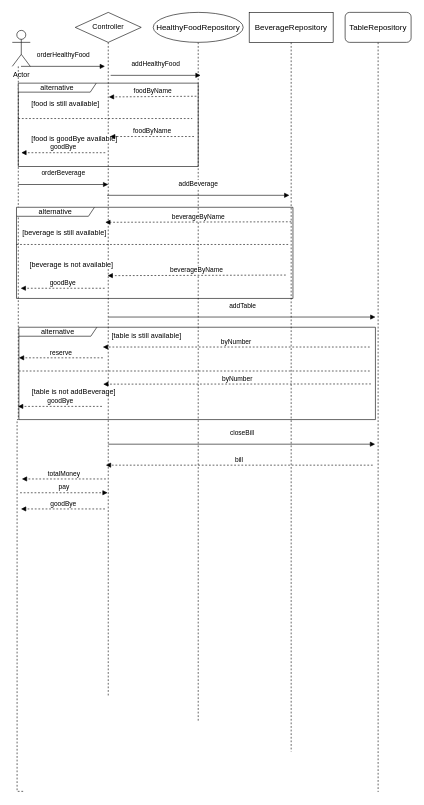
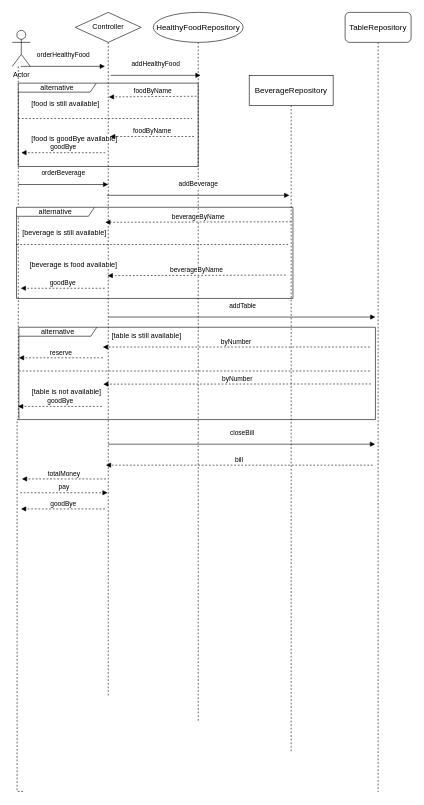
  <mxCell id="0" />
  <mxCell id="1" parent="0" />
  <mxCell id="2" style="edgeStyle=orthogonalEdgeStyle;rounded=0;orthogonalLoop=1;jettySize=auto;html=1;dashed=1;endArrow=none;endFill=0;" parent="1" source="3" edge="1"><mxGeometry relative="1" as="geometry"><mxPoint x="180" y="1160" as="targetPoint" /></mxGeometry></mxCell>
  <mxCell id="3" value="Controller" style="rhombus;html=1;whiteSpace=wrap;" parent="1" vertex="1"><mxGeometry x="125" y="20" width="110" height="50" as="geometry" /></mxCell>
  <mxCell id="4" style="edgeStyle=orthogonalEdgeStyle;rounded=0;orthogonalLoop=1;jettySize=auto;html=1;endArrow=none;endFill=0;dashed=1;" parent="1" source="5" edge="1"><mxGeometry relative="1" as="geometry"><mxPoint x="40" y="1318.889" as="targetPoint" /><Array as="points"><mxPoint x="30" y="699" /><mxPoint x="28" y="699" /><mxPoint x="28" y="1319" /></Array></mxGeometry></mxCell>
  <mxCell id="5" value="Actor" style="shape=umlActor;verticalLabelPosition=bottom;verticalAlign=top;html=1;" parent="1" vertex="1"><mxGeometry x="20" y="50" width="30" height="60" as="geometry" /></mxCell>
  <mxCell id="6" style="edgeStyle=orthogonalEdgeStyle;rounded=0;orthogonalLoop=1;jettySize=auto;html=1;dashed=1;endArrow=none;endFill=0;" parent="1" source="7" edge="1"><mxGeometry relative="1" as="geometry"><mxPoint x="330" y="1201" as="targetPoint" /></mxGeometry></mxCell>
  <mxCell id="7" value="&lt;span data-lucid-content=&quot;{&amp;quot;t&amp;quot;:&amp;quot;HealthFoodRepository&amp;quot;,&amp;quot;m&amp;quot;:[{&amp;quot;s&amp;quot;:0,&amp;quot;n&amp;quot;:&amp;quot;a&amp;quot;,&amp;quot;v&amp;quot;:&amp;quot;center&amp;quot;},{&amp;quot;s&amp;quot;:0,&amp;quot;n&amp;quot;:&amp;quot;fc&amp;quot;,&amp;quot;v&amp;quot;:&amp;quot;Regular&amp;quot;,&amp;quot;e&amp;quot;:20},{&amp;quot;s&amp;quot;:0,&amp;quot;n&amp;quot;:&amp;quot;fid&amp;quot;,&amp;quot;v&amp;quot;:2,&amp;quot;e&amp;quot;:20},{&amp;quot;s&amp;quot;:0,&amp;quot;n&amp;quot;:&amp;quot;s&amp;quot;,&amp;quot;v&amp;quot;:17.778,&amp;quot;e&amp;quot;:20},{&amp;quot;s&amp;quot;:0,&amp;quot;n&amp;quot;:&amp;quot;c&amp;quot;,&amp;quot;v&amp;quot;:&amp;quot;#000000ff&amp;quot;,&amp;quot;e&amp;quot;:20},{&amp;quot;s&amp;quot;:0,&amp;quot;n&amp;quot;:&amp;quot;fsp&amp;quot;,&amp;quot;v&amp;quot;:&amp;quot;ss_presetShapeStyle2_textStyle&amp;quot;,&amp;quot;e&amp;quot;:20},{&amp;quot;s&amp;quot;:0,&amp;quot;n&amp;quot;:&amp;quot;fsp2&amp;quot;,&amp;quot;v&amp;quot;:&amp;quot;ss_presetShapeStyle2_textStyle&amp;quot;,&amp;quot;e&amp;quot;:20}]}&quot; data-lucid-type=&quot;application/vnd.lucid.text&quot;&gt;&lt;span style=&quot;font-size: 13.333px;&quot;&gt;HealthyFoodRepository&lt;/span&gt;&lt;/span&gt;" style="ellipse;html=1;whiteSpace=wrap;" parent="1" vertex="1"><mxGeometry x="255" y="20" width="150" height="50" as="geometry" /></mxCell>
  <mxCell id="8" style="edgeStyle=orthogonalEdgeStyle;rounded=0;orthogonalLoop=1;jettySize=auto;html=1;dashed=1;endArrow=none;endFill=0;" parent="1" source="9" edge="1"><mxGeometry relative="1" as="geometry"><mxPoint x="485" y="1252.783" as="targetPoint" /><Array as="points"><mxPoint x="485" y="370" /></Array></mxGeometry></mxCell>
- <mxCell id="9" value="&lt;span data-lucid-content=&quot;{&amp;quot;t&amp;quot;:&amp;quot;BeverageRepository&amp;quot;,&amp;quot;m&amp;quot;:[{&amp;quot;s&amp;quot;:0,&amp;quot;n&amp;quot;:&amp;quot;a&amp;quot;,&amp;quot;v&amp;quot;:&amp;quot;center&amp;quot;},{&amp;quot;s&amp;quot;:0,&amp;quot;n&amp;quot;:&amp;quot;fc&amp;quot;,&amp;quot;v&amp;quot;:&amp;quot;Regular&amp;quot;,&amp;quot;e&amp;quot;:18},{&amp;quot;s&amp;quot;:0,&amp;quot;n&amp;quot;:&amp;quot;fid&amp;quot;,&amp;quot;v&amp;quot;:2,&amp;quot;e&amp;quot;:18},{&amp;quot;s&amp;quot;:0,&amp;quot;n&amp;quot;:&amp;quot;s&amp;quot;,&amp;quot;v&amp;quot;:17.778,&amp;quot;e&amp;quot;:18},{&amp;quot;s&amp;quot;:0,&amp;quot;n&amp;quot;:&amp;quot;c&amp;quot;,&amp;quot;v&amp;quot;:&amp;quot;#000000ff&amp;quot;,&amp;quot;e&amp;quot;:18},{&amp;quot;s&amp;quot;:0,&amp;quot;n&amp;quot;:&amp;quot;fsp&amp;quot;,&amp;quot;v&amp;quot;:&amp;quot;ss_presetShapeStyle2_textStyle&amp;quot;,&amp;quot;e&amp;quot;:18},{&amp;quot;s&amp;quot;:0,&amp;quot;n&amp;quot;:&amp;quot;fsp2&amp;quot;,&amp;quot;v&amp;quot;:&amp;quot;ss_presetShapeStyle2_textStyle&amp;quot;,&amp;quot;e&amp;quot;:18}]}&quot; data-lucid-type=&quot;application/vnd.lucid.text&quot;&gt;&lt;span style=&quot;font-size: 13.333px;&quot;&gt;BeverageRepository&lt;/span&gt;&lt;/span&gt;" style="html=1;whiteSpace=wrap;" parent="1" vertex="1"><mxGeometry x="415" y="20" width="140" height="50" as="geometry" /></mxCell>
+ <mxCell id="9" value="&lt;span data-lucid-content=&quot;{&amp;quot;t&amp;quot;:&amp;quot;BeverageRepository&amp;quot;,&amp;quot;m&amp;quot;:[{&amp;quot;s&amp;quot;:0,&amp;quot;n&amp;quot;:&amp;quot;a&amp;quot;,&amp;quot;v&amp;quot;:&amp;quot;center&amp;quot;},{&amp;quot;s&amp;quot;:0,&amp;quot;n&amp;quot;:&amp;quot;fc&amp;quot;,&amp;quot;v&amp;quot;:&amp;quot;Regular&amp;quot;,&amp;quot;e&amp;quot;:18},{&amp;quot;s&amp;quot;:0,&amp;quot;n&amp;quot;:&amp;quot;fid&amp;quot;,&amp;quot;v&amp;quot;:2,&amp;quot;e&amp;quot;:18},{&amp;quot;s&amp;quot;:0,&amp;quot;n&amp;quot;:&amp;quot;s&amp;quot;,&amp;quot;v&amp;quot;:17.778,&amp;quot;e&amp;quot;:18},{&amp;quot;s&amp;quot;:0,&amp;quot;n&amp;quot;:&amp;quot;c&amp;quot;,&amp;quot;v&amp;quot;:&amp;quot;#000000ff&amp;quot;,&amp;quot;e&amp;quot;:18},{&amp;quot;s&amp;quot;:0,&amp;quot;n&amp;quot;:&amp;quot;fsp&amp;quot;,&amp;quot;v&amp;quot;:&amp;quot;ss_presetShapeStyle2_textStyle&amp;quot;,&amp;quot;e&amp;quot;:18},{&amp;quot;s&amp;quot;:0,&amp;quot;n&amp;quot;:&amp;quot;fsp2&amp;quot;,&amp;quot;v&amp;quot;:&amp;quot;ss_presetShapeStyle2_textStyle&amp;quot;,&amp;quot;e&amp;quot;:18}]}&quot; data-lucid-type=&quot;application/vnd.lucid.text&quot;&gt;&lt;span style=&quot;font-size: 13.333px;&quot;&gt;BeverageRepository&lt;/span&gt;&lt;/span&gt;" style="html=1;whiteSpace=wrap;" parent="1" vertex="1"><mxGeometry x="415" y="125" width="140" height="50" as="geometry" /></mxCell>
  <mxCell id="10" style="edgeStyle=orthogonalEdgeStyle;rounded=0;orthogonalLoop=1;jettySize=auto;html=1;dashed=1;endArrow=none;endFill=0;" parent="1" source="11" edge="1"><mxGeometry relative="1" as="geometry"><mxPoint x="630" y="1320" as="targetPoint" /></mxGeometry></mxCell>
  <mxCell id="11" value="&lt;span data-lucid-content=&quot;{&amp;quot;t&amp;quot;:&amp;quot;TableRepository&amp;quot;,&amp;quot;m&amp;quot;:[{&amp;quot;s&amp;quot;:0,&amp;quot;n&amp;quot;:&amp;quot;a&amp;quot;,&amp;quot;v&amp;quot;:&amp;quot;center&amp;quot;},{&amp;quot;s&amp;quot;:0,&amp;quot;n&amp;quot;:&amp;quot;fc&amp;quot;,&amp;quot;v&amp;quot;:&amp;quot;Regular&amp;quot;,&amp;quot;e&amp;quot;:15},{&amp;quot;s&amp;quot;:0,&amp;quot;n&amp;quot;:&amp;quot;fid&amp;quot;,&amp;quot;v&amp;quot;:2,&amp;quot;e&amp;quot;:15},{&amp;quot;s&amp;quot;:0,&amp;quot;n&amp;quot;:&amp;quot;s&amp;quot;,&amp;quot;v&amp;quot;:17.778,&amp;quot;e&amp;quot;:15},{&amp;quot;s&amp;quot;:0,&amp;quot;n&amp;quot;:&amp;quot;c&amp;quot;,&amp;quot;v&amp;quot;:&amp;quot;#000000ff&amp;quot;,&amp;quot;e&amp;quot;:15},{&amp;quot;s&amp;quot;:0,&amp;quot;n&amp;quot;:&amp;quot;fsp&amp;quot;,&amp;quot;v&amp;quot;:&amp;quot;ss_presetShapeStyle2_textStyle&amp;quot;,&amp;quot;e&amp;quot;:15},{&amp;quot;s&amp;quot;:0,&amp;quot;n&amp;quot;:&amp;quot;fsp2&amp;quot;,&amp;quot;v&amp;quot;:&amp;quot;ss_presetShapeStyle2_textStyle&amp;quot;,&amp;quot;e&amp;quot;:15}]}&quot; data-lucid-type=&quot;application/vnd.lucid.text&quot;&gt;&lt;span style=&quot;font-size: 13.333px;&quot;&gt;TableRepository&lt;/span&gt;&lt;/span&gt;" style="html=1;whiteSpace=wrap;rounded=1;" parent="1" vertex="1"><mxGeometry x="575" y="20" width="110" height="50" as="geometry" /></mxCell>
  <mxCell id="12" value="orderHealthyFood" style="html=1;verticalAlign=bottom;endArrow=block;curved=0;rounded=0;" parent="1" edge="1"><mxGeometry y="10" width="80" relative="1" as="geometry"><mxPoint x="34.5" y="110" as="sourcePoint" /><mxPoint x="174.5" y="110" as="targetPoint" /><mxPoint as="offset" /></mxGeometry></mxCell>
  <mxCell id="13" value="orderBeverage" style="html=1;verticalAlign=bottom;endArrow=block;curved=0;rounded=0;" parent="1" edge="1"><mxGeometry y="10" width="80" relative="1" as="geometry"><mxPoint x="30" y="307" as="sourcePoint" /><mxPoint x="180" y="307" as="targetPoint" /><mxPoint as="offset" /></mxGeometry></mxCell>
  <mxCell id="14" value="addHealthyFood" style="html=1;verticalAlign=bottom;endArrow=block;curved=0;rounded=0;" parent="1" edge="1"><mxGeometry y="10" width="80" relative="1" as="geometry"><mxPoint x="184" y="125" as="sourcePoint" /><mxPoint x="334" y="125" as="targetPoint" /><mxPoint as="offset" /></mxGeometry></mxCell>
  <mxCell id="15" value="addBeverage" style="html=1;verticalAlign=bottom;endArrow=block;curved=0;rounded=0;" parent="1" edge="1"><mxGeometry y="10" width="80" relative="1" as="geometry"><mxPoint x="178" y="325" as="sourcePoint" /><mxPoint x="482" y="325" as="targetPoint" /><mxPoint as="offset" /></mxGeometry></mxCell>
  <mxCell id="16" value="foodByName" style="html=1;verticalAlign=bottom;endArrow=block;curved=0;rounded=0;dashed=1;exitX=0.99;exitY=0.157;exitDx=0;exitDy=0;exitPerimeter=0;" parent="1" edge="1" source="21"><mxGeometry width="80" relative="1" as="geometry"><mxPoint x="325" y="190" as="sourcePoint" /><mxPoint x="181" y="161" as="targetPoint" /></mxGeometry></mxCell>
  <mxCell id="17" value="closeBill" style="html=1;verticalAlign=bottom;endArrow=block;curved=0;rounded=0;" parent="1" edge="1"><mxGeometry y="10" width="80" relative="1" as="geometry"><mxPoint x="180" y="740" as="sourcePoint" /><mxPoint x="625" y="740" as="targetPoint" /><mxPoint as="offset" /></mxGeometry></mxCell>
  <mxCell id="18" value="bill" style="html=1;verticalAlign=bottom;endArrow=block;curved=0;rounded=0;dashed=1;" parent="1" edge="1"><mxGeometry width="80" relative="1" as="geometry"><mxPoint x="621" y="775" as="sourcePoint" /><mxPoint x="176" y="775" as="targetPoint" /></mxGeometry></mxCell>
  <mxCell id="19" value="totalMoney" style="html=1;verticalAlign=bottom;endArrow=block;curved=0;rounded=0;dashed=1;" parent="1" edge="1"><mxGeometry width="80" relative="1" as="geometry"><mxPoint x="176" y="798" as="sourcePoint" /><mxPoint x="36" y="798" as="targetPoint" /></mxGeometry></mxCell>
  <mxCell id="20" value="goodBye" style="html=1;verticalAlign=bottom;endArrow=block;curved=0;rounded=0;dashed=1;" parent="1" edge="1"><mxGeometry width="80" relative="1" as="geometry"><mxPoint x="174.5" y="848" as="sourcePoint" /><mxPoint x="34.5" y="848" as="targetPoint" /></mxGeometry></mxCell>
  <mxCell id="21" value="alternative" style="shape=umlFrame;whiteSpace=wrap;html=1;pointerEvents=0;recursiveResize=0;container=1;collapsible=0;width=130;height=15;" parent="1" vertex="1"><mxGeometry x="30" y="138" width="300" height="139" as="geometry" /></mxCell>
  <mxCell id="22" value="[food is still available]" style="text;html=1;" parent="21" vertex="1"><mxGeometry width="100" height="20" relative="1" as="geometry"><mxPoint x="20" y="20" as="offset" /></mxGeometry></mxCell>
  <mxCell id="23" value="[food is goodBye available]" style="line;strokeWidth=1;dashed=1;labelPosition=center;verticalLabelPosition=bottom;align=left;verticalAlign=top;spacingLeft=20;spacingTop=15;html=1;whiteSpace=wrap;" parent="21" vertex="1"><mxGeometry y="54" width="290" height="10" as="geometry" /></mxCell>
  <mxCell id="24" value="foodByName" style="html=1;verticalAlign=bottom;endArrow=block;curved=0;rounded=0;dashed=1;" parent="21" edge="1"><mxGeometry width="80" relative="1" as="geometry"><mxPoint x="293" y="89" as="sourcePoint" /><mxPoint x="153" y="89" as="targetPoint" /></mxGeometry></mxCell>
  <mxCell id="25" value="goodBye" style="html=1;verticalAlign=bottom;endArrow=block;curved=0;rounded=0;dashed=1;" parent="21" edge="1"><mxGeometry width="80" relative="1" as="geometry"><mxPoint x="145" y="116" as="sourcePoint" /><mxPoint x="5" y="116" as="targetPoint" /></mxGeometry></mxCell>
  <mxCell id="26" value="alternative" style="shape=umlFrame;whiteSpace=wrap;html=1;pointerEvents=0;recursiveResize=0;container=1;collapsible=0;width=130;height=15;" parent="1" vertex="1"><mxGeometry x="27" y="345" width="461" height="152" as="geometry" /></mxCell>
  <mxCell id="27" value="[beverage is still available]" style="text;html=1;" parent="26" vertex="1"><mxGeometry width="100" height="20" relative="1" as="geometry"><mxPoint x="8" y="28" as="offset" /></mxGeometry></mxCell>
- <mxCell id="28" value="[beverage is not available]" style="line;strokeWidth=1;dashed=1;labelPosition=center;verticalLabelPosition=bottom;align=left;verticalAlign=top;spacingLeft=20;spacingTop=15;html=1;whiteSpace=wrap;" parent="26" vertex="1"><mxGeometry y="57" width="454" height="10" as="geometry" /></mxCell>
+ <mxCell id="28" value="[beverage is food available]" style="line;strokeWidth=1;dashed=1;labelPosition=center;verticalLabelPosition=bottom;align=left;verticalAlign=top;spacingLeft=20;spacingTop=15;html=1;whiteSpace=wrap;" parent="26" vertex="1"><mxGeometry y="57" width="454" height="10" as="geometry" /></mxCell>
  <mxCell id="29" value="beverageByName" style="html=1;verticalAlign=bottom;endArrow=block;curved=0;rounded=0;dashed=1;exitX=0.994;exitY=0.159;exitDx=0;exitDy=0;exitPerimeter=0;" parent="26" source="26" edge="1"><mxGeometry width="80" relative="1" as="geometry"><mxPoint x="290" y="84" as="sourcePoint" /><mxPoint x="148" y="25" as="targetPoint" /></mxGeometry></mxCell>
  <mxCell id="30" value="goodBye" style="html=1;verticalAlign=bottom;endArrow=block;curved=0;rounded=0;dashed=1;" parent="26" edge="1"><mxGeometry width="80" relative="1" as="geometry"><mxPoint x="147" y="135" as="sourcePoint" /><mxPoint x="7" y="135" as="targetPoint" /></mxGeometry></mxCell>
  <mxCell id="31" value="beverageByName" style="html=1;verticalAlign=bottom;endArrow=block;curved=0;rounded=0;dashed=1;exitX=0.994;exitY=0.203;exitDx=0;exitDy=0;exitPerimeter=0;" edge="1" parent="26"><mxGeometry width="80" relative="1" as="geometry"><mxPoint x="449" y="113" as="sourcePoint" /><mxPoint x="152" y="114" as="targetPoint" /></mxGeometry></mxCell>
  <mxCell id="32" value="addTable" style="html=1;verticalAlign=bottom;endArrow=block;curved=0;rounded=0;" edge="1" parent="1"><mxGeometry y="10" width="80" relative="1" as="geometry"><mxPoint x="180.5" y="528" as="sourcePoint" /><mxPoint x="625.5" y="528" as="targetPoint" /><mxPoint as="offset" /></mxGeometry></mxCell>
  <mxCell id="33" value="alternative" style="shape=umlFrame;whiteSpace=wrap;html=1;pointerEvents=0;recursiveResize=0;container=1;collapsible=0;width=130;height=15;" vertex="1" parent="1"><mxGeometry x="31" y="545" width="594.5" height="154" as="geometry" /></mxCell>
  <mxCell id="34" value="[table is still available]" style="text;html=1;" vertex="1" parent="33"><mxGeometry width="100" height="20" relative="1" as="geometry"><mxPoint x="153" as="offset" /></mxGeometry></mxCell>
- <mxCell id="35" value="[table is not addBeverage]" style="line;strokeWidth=1;dashed=1;labelPosition=center;verticalLabelPosition=bottom;align=left;verticalAlign=top;spacingLeft=20;spacingTop=15;html=1;whiteSpace=wrap;" vertex="1" parent="33"><mxGeometry y="68" width="587" height="10" as="geometry" /></mxCell>
+ <mxCell id="35" value="[table is not available]" style="line;strokeWidth=1;dashed=1;labelPosition=center;verticalLabelPosition=bottom;align=left;verticalAlign=top;spacingLeft=20;spacingTop=15;html=1;whiteSpace=wrap;" vertex="1" parent="33"><mxGeometry y="68" width="587" height="10" as="geometry" /></mxCell>
  <mxCell id="36" value="goodBye" style="html=1;verticalAlign=bottom;endArrow=block;curved=0;rounded=0;dashed=1;" edge="1" parent="33"><mxGeometry width="80" relative="1" as="geometry"><mxPoint x="138.5" y="132" as="sourcePoint" /><mxPoint x="-1.5" y="132" as="targetPoint" /></mxGeometry></mxCell>
  <mxCell id="37" value="byNumber" style="html=1;verticalAlign=bottom;endArrow=block;curved=0;rounded=0;dashed=1;exitX=0.994;exitY=0.693;exitDx=0;exitDy=0;exitPerimeter=0;" edge="1" parent="33"><mxGeometry width="80" relative="1" as="geometry"><mxPoint x="587.004" y="94.57" as="sourcePoint" /><mxPoint x="140.55" y="94.9" as="targetPoint" /></mxGeometry></mxCell>
  <mxCell id="38" value="byNumber" style="html=1;verticalAlign=bottom;endArrow=block;curved=0;rounded=0;dashed=1;" edge="1" parent="33"><mxGeometry width="80" relative="1" as="geometry"><mxPoint x="585" y="33" as="sourcePoint" /><mxPoint x="140" y="33" as="targetPoint" /></mxGeometry></mxCell>
  <mxCell id="39" value="reserve" style="html=1;verticalAlign=bottom;endArrow=block;curved=0;rounded=0;dashed=1;" edge="1" parent="33"><mxGeometry width="80" relative="1" as="geometry"><mxPoint x="140" y="51" as="sourcePoint" /><mxPoint y="51" as="targetPoint" /></mxGeometry></mxCell>
  <mxCell id="40" value="pay" style="html=1;verticalAlign=bottom;endArrow=block;curved=0;rounded=0;dashed=1;" edge="1" parent="1"><mxGeometry width="80" relative="1" as="geometry"><mxPoint x="33" y="821" as="sourcePoint" /><mxPoint x="179" y="821" as="targetPoint" /></mxGeometry></mxCell>
